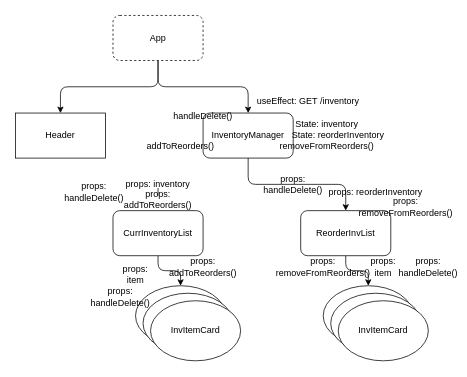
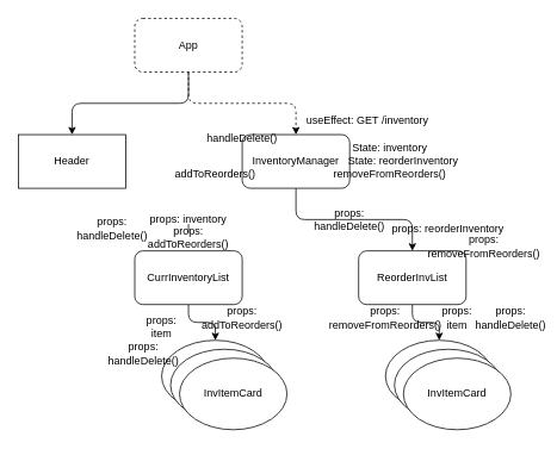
  <mxCell id="0" />
  <mxCell id="1" parent="0" />
  <mxCell id="2" style="edgeStyle=orthogonalEdgeStyle;html=1;exitX=0.5;exitY=1;exitDx=0;exitDy=0;entryX=0.5;entryY=0;entryDx=0;entryDy=0;" edge="1" parent="1" source="4" target="5"><mxGeometry relative="1" as="geometry" /></mxCell>
- <mxCell id="3" style="edgeStyle=orthogonalEdgeStyle;html=1;exitX=0.5;exitY=1;exitDx=0;exitDy=0;" edge="1" parent="1" source="4" target="8"><mxGeometry relative="1" as="geometry" /></mxCell>
+ <mxCell id="3" style="edgeStyle=orthogonalEdgeStyle;html=1;exitX=0.5;exitY=1;exitDx=0;exitDy=0;dashed=1;" edge="1" parent="1" source="4" target="8"><mxGeometry relative="1" as="geometry" /></mxCell>
  <mxCell id="4" value="App" style="rounded=1;whiteSpace=wrap;html=1;dashed=1;" vertex="1" parent="1"><mxGeometry x="150" y="20" width="120" height="60" as="geometry" /></mxCell>
  <mxCell id="5" value="Header" style="rounded=0;whiteSpace=wrap;html=1;" vertex="1" parent="1"><mxGeometry x="20" y="150" width="120" height="60" as="geometry" /></mxCell>
  <mxCell id="6" style="edgeStyle=orthogonalEdgeStyle;html=1;exitX=0.5;exitY=1;exitDx=0;exitDy=0;entryX=0.5;entryY=0;entryDx=0;entryDy=0;startArrow=none;" edge="1" parent="1" source="28" target="10"><mxGeometry relative="1" as="geometry" /></mxCell>
  <mxCell id="7" style="edgeStyle=orthogonalEdgeStyle;html=1;exitX=0.5;exitY=1;exitDx=0;exitDy=0;entryX=0.5;entryY=0;entryDx=0;entryDy=0;" edge="1" parent="1" source="8" target="12"><mxGeometry relative="1" as="geometry" /></mxCell>
  <mxCell id="8" value="InventoryManager" style="rounded=1;whiteSpace=wrap;html=1;" vertex="1" parent="1"><mxGeometry x="270" y="150" width="120" height="60" as="geometry" /></mxCell>
  <mxCell id="9" style="edgeStyle=orthogonalEdgeStyle;html=1;exitX=0.5;exitY=1;exitDx=0;exitDy=0;entryX=0.5;entryY=0;entryDx=0;entryDy=0;" edge="1" parent="1" source="10" target="13"><mxGeometry relative="1" as="geometry" /></mxCell>
  <mxCell id="10" value="CurrInventoryList" style="rounded=1;whiteSpace=wrap;html=1;" vertex="1" parent="1"><mxGeometry x="150" y="280" width="120" height="60" as="geometry" /></mxCell>
  <mxCell id="11" style="edgeStyle=orthogonalEdgeStyle;html=1;exitX=0.5;exitY=1;exitDx=0;exitDy=0;entryX=0.5;entryY=0;entryDx=0;entryDy=0;" edge="1" parent="1" source="12" target="14"><mxGeometry relative="1" as="geometry" /></mxCell>
  <mxCell id="12" value="ReorderInvList" style="rounded=1;whiteSpace=wrap;html=1;" vertex="1" parent="1"><mxGeometry x="400" y="280" width="120" height="60" as="geometry" /></mxCell>
  <mxCell id="13" value="InvItemCard" style="ellipse;whiteSpace=wrap;html=1;" vertex="1" parent="1"><mxGeometry x="180" y="380" width="120" height="80" as="geometry" /></mxCell>
  <mxCell id="14" value="InvItemCard" style="ellipse;whiteSpace=wrap;html=1;" vertex="1" parent="1"><mxGeometry x="430" y="380" width="120" height="80" as="geometry" /></mxCell>
  <mxCell id="15" value="InvItemCard" style="ellipse;whiteSpace=wrap;html=1;" vertex="1" parent="1"><mxGeometry x="190" y="390" width="120" height="80" as="geometry" /></mxCell>
  <mxCell id="16" value="InvItemCard" style="ellipse;whiteSpace=wrap;html=1;" vertex="1" parent="1"><mxGeometry x="200" y="400" width="120" height="80" as="geometry" /></mxCell>
  <mxCell id="17" value="InvItemCard" style="ellipse;whiteSpace=wrap;html=1;" vertex="1" parent="1"><mxGeometry x="440" y="390" width="120" height="80" as="geometry" /></mxCell>
  <mxCell id="18" value="InvItemCard" style="ellipse;whiteSpace=wrap;html=1;" vertex="1" parent="1"><mxGeometry x="450" y="400" width="120" height="80" as="geometry" /></mxCell>
  <mxCell id="19" value="State: inventory" style="text;html=1;strokeColor=none;fillColor=none;align=center;verticalAlign=middle;whiteSpace=wrap;rounded=0;" vertex="1" parent="1"><mxGeometry x="380" y="150" width="110" height="30" as="geometry" /></mxCell>
  <mxCell id="20" value="useEffect: GET /inventory" style="text;html=1;strokeColor=none;fillColor=none;align=center;verticalAlign=middle;whiteSpace=wrap;rounded=0;" vertex="1" parent="1"><mxGeometry x="330" y="120" width="160" height="30" as="geometry" /></mxCell>
  <mxCell id="21" value="props: inventory" style="text;html=1;strokeColor=none;fillColor=none;align=center;verticalAlign=middle;whiteSpace=wrap;rounded=0;" vertex="1" parent="1"><mxGeometry x="155" y="230" width="110" height="30" as="geometry" /></mxCell>
  <mxCell id="22" value="props: item" style="text;html=1;strokeColor=none;fillColor=none;align=center;verticalAlign=middle;whiteSpace=wrap;rounded=0;" vertex="1" parent="1"><mxGeometry x="150" y="350" width="60" height="30" as="geometry" /></mxCell>
  <mxCell id="23" value="State: reorderInventory" style="text;html=1;strokeColor=none;fillColor=none;align=center;verticalAlign=middle;whiteSpace=wrap;rounded=0;" vertex="1" parent="1"><mxGeometry x="380" y="165" width="140" height="30" as="geometry" /></mxCell>
  <mxCell id="24" value="props: reorderInventory" style="text;html=1;strokeColor=none;fillColor=none;align=center;verticalAlign=middle;whiteSpace=wrap;rounded=0;" vertex="1" parent="1"><mxGeometry x="430" y="240" width="140" height="30" as="geometry" /></mxCell>
  <mxCell id="25" value="props: item" style="text;html=1;strokeColor=none;fillColor=none;align=center;verticalAlign=middle;whiteSpace=wrap;rounded=0;" vertex="1" parent="1"><mxGeometry x="480" y="340" width="60" height="30" as="geometry" /></mxCell>
  <mxCell id="26" value="addToReorders()" style="text;html=1;strokeColor=none;fillColor=none;align=center;verticalAlign=middle;whiteSpace=wrap;rounded=0;" vertex="1" parent="1"><mxGeometry x="210" y="180" width="60" height="30" as="geometry" /></mxCell>
  <mxCell id="27" value="" style="edgeStyle=orthogonalEdgeStyle;html=1;exitX=0.5;exitY=1;exitDx=0;exitDy=0;entryX=0.5;entryY=0;entryDx=0;entryDy=0;startArrow=none;endArrow=none;" edge="1" parent="1" source="21" target="28"><mxGeometry relative="1" as="geometry"><mxPoint x="210" y="260" as="sourcePoint" /><mxPoint x="210" y="280" as="targetPoint" /></mxGeometry></mxCell>
  <mxCell id="28" value="props: addToReorders()" style="text;html=1;strokeColor=none;fillColor=none;align=center;verticalAlign=middle;whiteSpace=wrap;rounded=0;" vertex="1" parent="1"><mxGeometry x="180" y="250" width="60" height="30" as="geometry" /></mxCell>
  <mxCell id="29" value="props: addToReorders()" style="text;html=1;strokeColor=none;fillColor=none;align=center;verticalAlign=middle;whiteSpace=wrap;rounded=0;" vertex="1" parent="1"><mxGeometry x="240" y="340" width="60" height="30" as="geometry" /></mxCell>
  <mxCell id="30" value="removeFromReorders()" style="text;html=1;strokeColor=none;fillColor=none;align=center;verticalAlign=middle;whiteSpace=wrap;rounded=0;" vertex="1" parent="1"><mxGeometry x="405" y="180" width="60" height="30" as="geometry" /></mxCell>
  <mxCell id="31" value="props: removeFromReorders()" style="text;html=1;strokeColor=none;fillColor=none;align=center;verticalAlign=middle;whiteSpace=wrap;rounded=0;" vertex="1" parent="1"><mxGeometry x="510" y="260" width="60" height="30" as="geometry" /></mxCell>
  <mxCell id="32" value="props: removeFromReorders()" style="text;html=1;strokeColor=none;fillColor=none;align=center;verticalAlign=middle;whiteSpace=wrap;rounded=0;" vertex="1" parent="1"><mxGeometry x="400" y="340" width="60" height="30" as="geometry" /></mxCell>
  <mxCell id="33" value="handleDelete()" style="text;html=1;strokeColor=none;fillColor=none;align=center;verticalAlign=middle;whiteSpace=wrap;rounded=0;" vertex="1" parent="1"><mxGeometry x="240" y="140" width="60" height="30" as="geometry" /></mxCell>
  <mxCell id="34" value="props: handleDelete()" style="text;html=1;strokeColor=none;fillColor=none;align=center;verticalAlign=middle;whiteSpace=wrap;rounded=0;" vertex="1" parent="1"><mxGeometry x="95" y="240" width="60" height="30" as="geometry" /></mxCell>
  <mxCell id="35" value="props: handleDelete()" style="text;html=1;strokeColor=none;fillColor=none;align=center;verticalAlign=middle;whiteSpace=wrap;rounded=0;" vertex="1" parent="1"><mxGeometry x="360" y="230" width="60" height="30" as="geometry" /></mxCell>
  <mxCell id="36" value="props: handleDelete()" style="text;html=1;strokeColor=none;fillColor=none;align=center;verticalAlign=middle;whiteSpace=wrap;rounded=0;" vertex="1" parent="1"><mxGeometry x="540" y="340" width="60" height="30" as="geometry" /></mxCell>
  <mxCell id="37" value="props: handleDelete()" style="text;html=1;strokeColor=none;fillColor=none;align=center;verticalAlign=middle;whiteSpace=wrap;rounded=0;" vertex="1" parent="1"><mxGeometry x="130" y="380" width="60" height="30" as="geometry" /></mxCell>
